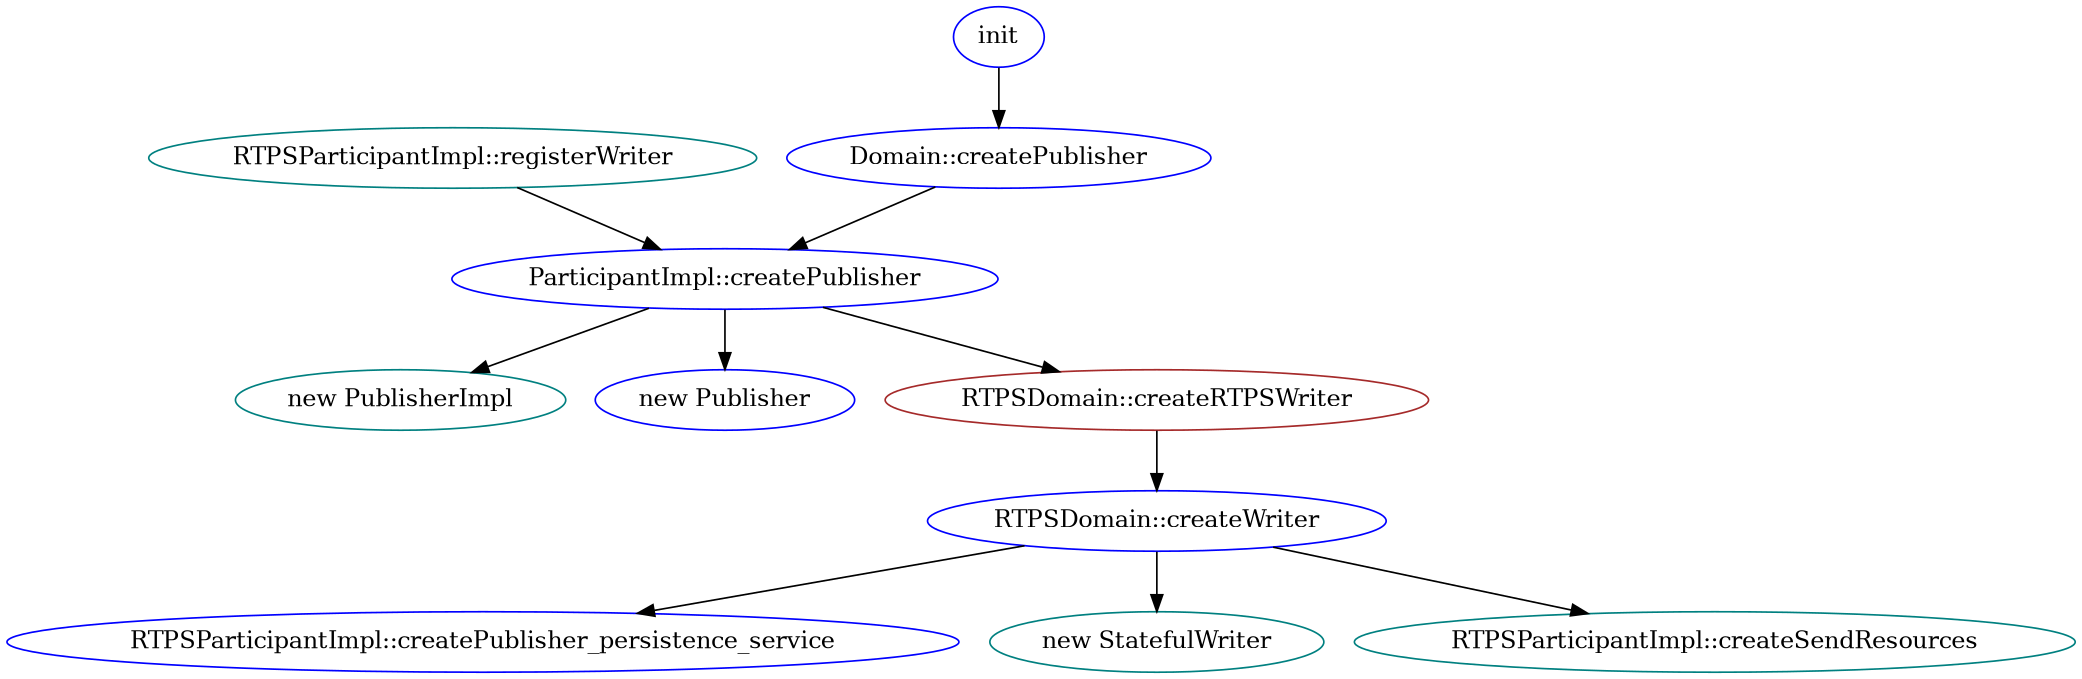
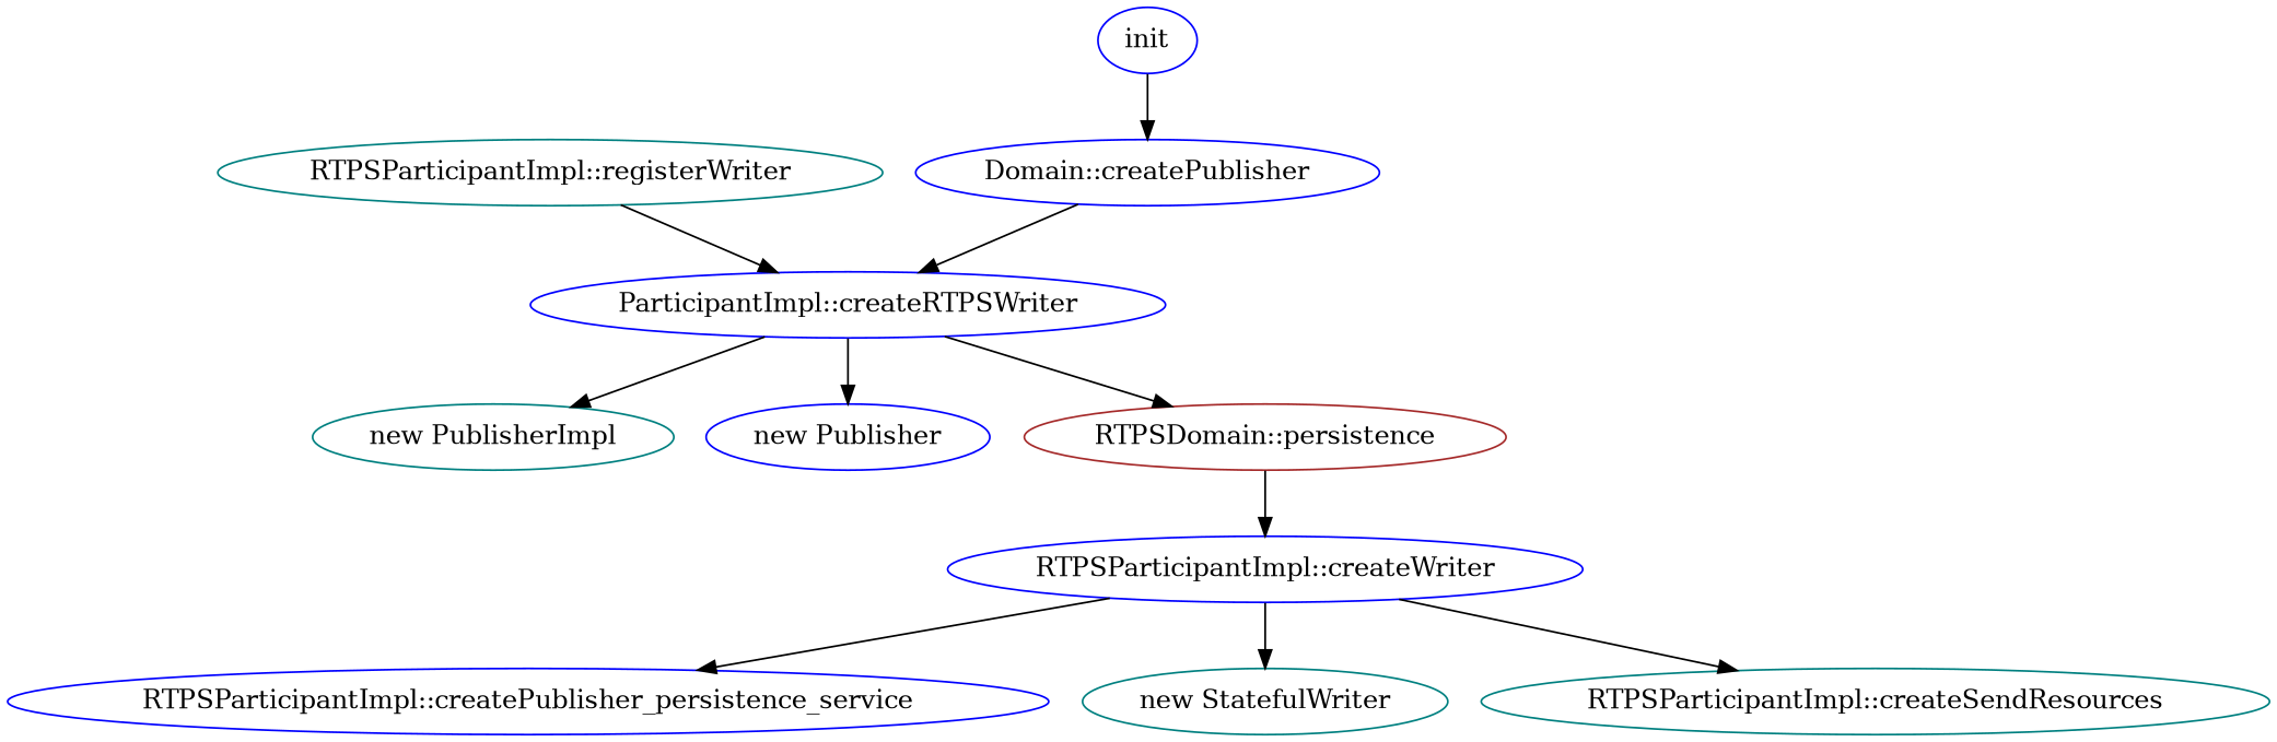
  digraph {
    node [color=blue]
    n1 [label="Domain::createPublisher"]
-   n2 [label="ParticipantImpl::createPublisher"]
+   n2 [label="ParticipantImpl::createRTPSWriter"]
    n3 [color=teal label="new PublisherImpl"]
    n4 [label="new Publisher"]
-   n5 [color=brown label="RTPSDomain::createRTPSWriter"]
-   n6 [label="RTPSDomain::createWriter"]
+   n5 [color=brown label="RTPSDomain::persistence"]
+   n6 [label="RTPSParticipantImpl::createWriter"]
    n7 [color=teal label="RTPSParticipantImpl::registerWriter"]
    n8 [label="RTPSParticipantImpl::createPublisher_persistence_service"]
    n9 [color=teal label="new StatefulWriter"]
    n10 [color=teal label="RTPSParticipantImpl::createSendResources"]
    init
    n1 -> n2
    n2 -> n3
    n2 -> n4
    n2 -> n5
    n5 -> n6
    n6 -> n8
    n6 -> n9
    n6 -> n10
    n7 -> n2
    init -> n1
  }
